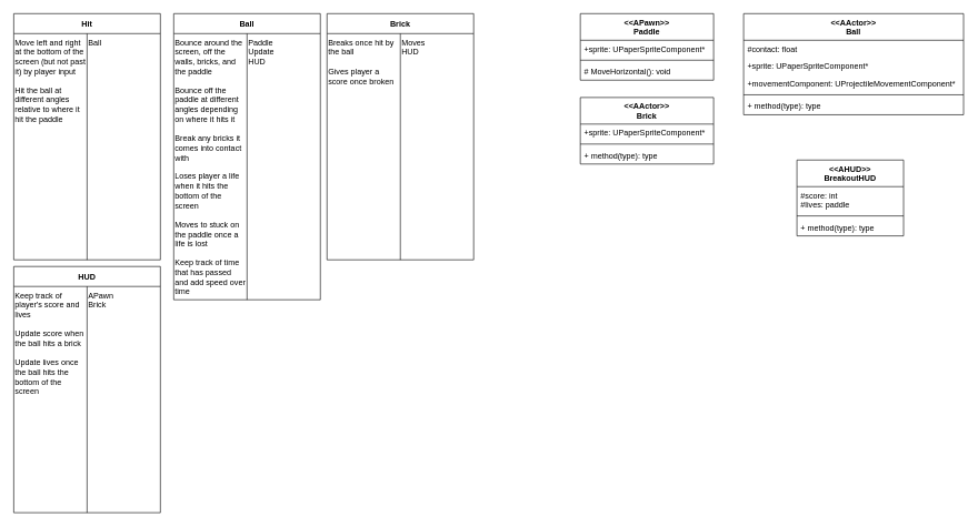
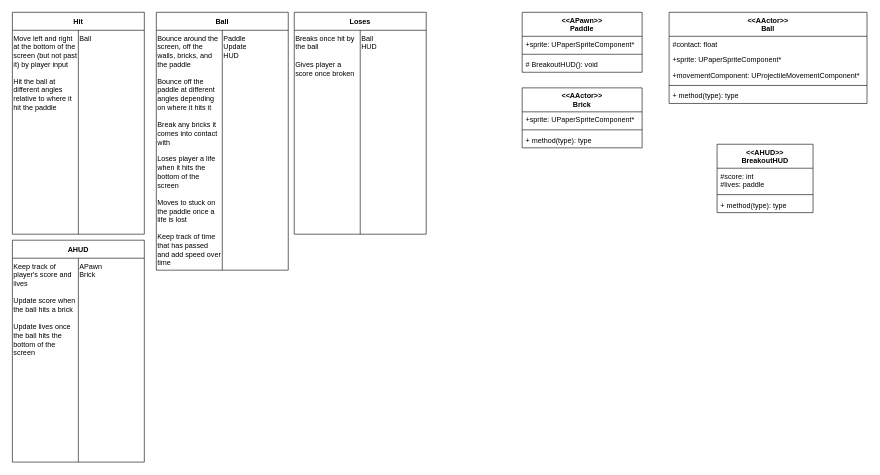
  <mxCell id="0" />
  <mxCell id="1" parent="0" />
  <mxCell id="2" value="Hit" style="shape=table;startSize=30;container=1;collapsible=0;childLayout=tableLayout;fontStyle=1;align=center;swimlaneLine=1;verticalAlign=middle;" vertex="1" parent="1"><mxGeometry x="20" y="20" width="220" height="370" as="geometry" /></mxCell>
  <mxCell id="3" value="" style="shape=tableRow;horizontal=0;startSize=0;swimlaneHead=0;swimlaneBody=0;top=0;left=0;bottom=0;right=0;collapsible=0;dropTarget=0;fillColor=none;points=[[0,0.5],[1,0.5]];portConstraint=eastwest;" vertex="1" parent="2"><mxGeometry y="30" width="220" height="340" as="geometry" /></mxCell>
  <mxCell id="4" value="Move left and right at the bottom of the screen (but not past it) by player input&lt;br&gt;&lt;br&gt;Hit the ball at different angles relative to where it hit the paddle" style="shape=partialRectangle;html=1;whiteSpace=wrap;connectable=0;fillColor=none;top=0;left=0;bottom=0;right=0;overflow=hidden;align=left;verticalAlign=top;" vertex="1" parent="3"><mxGeometry width="110" height="340" as="geometry"><mxRectangle width="110" height="340" as="alternateBounds" /></mxGeometry></mxCell>
  <mxCell id="5" value="Ball&lt;br&gt;" style="shape=partialRectangle;html=1;whiteSpace=wrap;connectable=0;fillColor=none;top=0;left=0;bottom=0;right=0;overflow=hidden;align=left;verticalAlign=top;" vertex="1" parent="3"><mxGeometry x="110" width="110" height="340" as="geometry"><mxRectangle width="110" height="340" as="alternateBounds" /></mxGeometry></mxCell>
  <mxCell id="6" value="Ball" style="shape=table;startSize=30;container=1;collapsible=0;childLayout=tableLayout;fontStyle=1;align=center;swimlaneLine=1;verticalAlign=middle;" vertex="1" parent="1"><mxGeometry x="260" y="20" width="220" height="430" as="geometry" /></mxCell>
  <mxCell id="7" value="" style="shape=tableRow;horizontal=0;startSize=0;swimlaneHead=0;swimlaneBody=0;top=0;left=0;bottom=0;right=0;collapsible=0;dropTarget=0;fillColor=none;points=[[0,0.5],[1,0.5]];portConstraint=eastwest;" vertex="1" parent="6"><mxGeometry y="30" width="220" height="400" as="geometry" /></mxCell>
  <mxCell id="8" value="Bounce around the screen, off the walls, bricks, and the paddle&lt;br&gt;&lt;br&gt;Bounce off the paddle at different angles depending on where it hits it&lt;br&gt;&lt;br&gt;Break any bricks it comes into contact with&lt;br&gt;&lt;br&gt;Loses player a life when it hits the bottom of the screen&lt;br&gt;&lt;br&gt;Moves to stuck on the paddle once a life is lost&lt;br&gt;&lt;br&gt;Keep track of time that has passed and add speed over time" style="shape=partialRectangle;html=1;whiteSpace=wrap;connectable=0;fillColor=none;top=0;left=0;bottom=0;right=0;overflow=hidden;align=left;verticalAlign=top;" vertex="1" parent="7"><mxGeometry width="110" height="400" as="geometry"><mxRectangle width="110" height="400" as="alternateBounds" /></mxGeometry></mxCell>
  <mxCell id="9" value="Paddle&lt;br&gt;Update&lt;br&gt;HUD" style="shape=partialRectangle;html=1;whiteSpace=wrap;connectable=0;fillColor=none;top=0;left=0;bottom=0;right=0;overflow=hidden;align=left;verticalAlign=top;" vertex="1" parent="7"><mxGeometry x="110" width="110" height="400" as="geometry"><mxRectangle width="110" height="400" as="alternateBounds" /></mxGeometry></mxCell>
- <mxCell id="10" value="Brick" style="shape=table;startSize=30;container=1;collapsible=0;childLayout=tableLayout;fontStyle=1;align=center;swimlaneLine=1;verticalAlign=middle;" vertex="1" parent="1"><mxGeometry x="490" y="20" width="220" height="370" as="geometry" /></mxCell>
+ <mxCell id="10" value="Loses" style="shape=table;startSize=30;container=1;collapsible=0;childLayout=tableLayout;fontStyle=1;align=center;swimlaneLine=1;verticalAlign=middle;" vertex="1" parent="1"><mxGeometry x="490" y="20" width="220" height="370" as="geometry" /></mxCell>
  <mxCell id="11" value="" style="shape=tableRow;horizontal=0;startSize=0;swimlaneHead=0;swimlaneBody=0;top=0;left=0;bottom=0;right=0;collapsible=0;dropTarget=0;fillColor=none;points=[[0,0.5],[1,0.5]];portConstraint=eastwest;" vertex="1" parent="10"><mxGeometry y="30" width="220" height="340" as="geometry" /></mxCell>
  <mxCell id="12" value="Breaks once hit by the ball&lt;br&gt;&lt;br&gt;Gives player a score once broken" style="shape=partialRectangle;html=1;whiteSpace=wrap;connectable=0;fillColor=none;top=0;left=0;bottom=0;right=0;overflow=hidden;align=left;verticalAlign=top;" vertex="1" parent="11"><mxGeometry width="110" height="340" as="geometry"><mxRectangle width="110" height="340" as="alternateBounds" /></mxGeometry></mxCell>
- <mxCell id="13" value="Moves&lt;br&gt;HUD" style="shape=partialRectangle;html=1;whiteSpace=wrap;connectable=0;fillColor=none;top=0;left=0;bottom=0;right=0;overflow=hidden;align=left;verticalAlign=top;" vertex="1" parent="11"><mxGeometry x="110" width="110" height="340" as="geometry"><mxRectangle width="110" height="340" as="alternateBounds" /></mxGeometry></mxCell>
- <mxCell id="14" value="HUD" style="shape=table;startSize=30;container=1;collapsible=0;childLayout=tableLayout;fontStyle=1;align=center;swimlaneLine=1;verticalAlign=middle;" vertex="1" parent="1"><mxGeometry x="20" y="400" width="220" height="370" as="geometry" /></mxCell>
+ <mxCell id="13" value="Ball&lt;br&gt;HUD" style="shape=partialRectangle;html=1;whiteSpace=wrap;connectable=0;fillColor=none;top=0;left=0;bottom=0;right=0;overflow=hidden;align=left;verticalAlign=top;" vertex="1" parent="11"><mxGeometry x="110" width="110" height="340" as="geometry"><mxRectangle width="110" height="340" as="alternateBounds" /></mxGeometry></mxCell>
+ <mxCell id="14" value="AHUD" style="shape=table;startSize=30;container=1;collapsible=0;childLayout=tableLayout;fontStyle=1;align=center;swimlaneLine=1;verticalAlign=middle;" vertex="1" parent="1"><mxGeometry x="20" y="400" width="220" height="370" as="geometry" /></mxCell>
  <mxCell id="15" value="" style="shape=tableRow;horizontal=0;startSize=0;swimlaneHead=0;swimlaneBody=0;top=0;left=0;bottom=0;right=0;collapsible=0;dropTarget=0;fillColor=none;points=[[0,0.5],[1,0.5]];portConstraint=eastwest;" vertex="1" parent="14"><mxGeometry y="30" width="220" height="340" as="geometry" /></mxCell>
  <mxCell id="16" value="Keep track of player's score and lives&lt;br&gt;&lt;br&gt;Update score when the ball hits a brick&lt;br&gt;&lt;br&gt;Update lives once the ball hits the bottom of the screen" style="shape=partialRectangle;html=1;whiteSpace=wrap;connectable=0;fillColor=none;top=0;left=0;bottom=0;right=0;overflow=hidden;align=left;verticalAlign=top;" vertex="1" parent="15"><mxGeometry width="110" height="340" as="geometry"><mxRectangle width="110" height="340" as="alternateBounds" /></mxGeometry></mxCell>
  <mxCell id="17" value="APawn&lt;br&gt;Brick" style="shape=partialRectangle;html=1;whiteSpace=wrap;connectable=0;fillColor=none;top=0;left=0;bottom=0;right=0;overflow=hidden;align=left;verticalAlign=top;" vertex="1" parent="15"><mxGeometry x="110" width="110" height="340" as="geometry"><mxRectangle width="110" height="340" as="alternateBounds" /></mxGeometry></mxCell>
  <mxCell id="18" value="&lt;&lt;APawn&gt;&gt;&#10;Paddle" style="swimlane;fontStyle=1;align=center;verticalAlign=top;childLayout=stackLayout;horizontal=1;startSize=40;horizontalStack=0;resizeParent=1;resizeParentMax=0;resizeLast=0;collapsible=1;marginBottom=0;" vertex="1" parent="1"><mxGeometry x="870" y="20" width="200" height="100" as="geometry" /></mxCell>
  <mxCell id="19" value="+sprite: UPaperSpriteComponent*" style="text;strokeColor=none;fillColor=none;align=left;verticalAlign=top;spacingLeft=4;spacingRight=4;overflow=hidden;rotatable=0;points=[[0,0.5],[1,0.5]];portConstraint=eastwest;" vertex="1" parent="18"><mxGeometry y="40" width="200" height="26" as="geometry" /></mxCell>
  <mxCell id="20" value="" style="line;strokeWidth=1;fillColor=none;align=left;verticalAlign=middle;spacingTop=-1;spacingLeft=3;spacingRight=3;rotatable=0;labelPosition=right;points=[];portConstraint=eastwest;strokeColor=inherit;" vertex="1" parent="18"><mxGeometry y="66" width="200" height="8" as="geometry" /></mxCell>
- <mxCell id="21" value="# MoveHorizontal(): void" style="text;strokeColor=none;fillColor=none;align=left;verticalAlign=top;spacingLeft=4;spacingRight=4;overflow=hidden;rotatable=0;points=[[0,0.5],[1,0.5]];portConstraint=eastwest;" vertex="1" parent="18"><mxGeometry y="74" width="200" height="26" as="geometry" /></mxCell>
+ <mxCell id="21" value="# BreakoutHUD(): void" style="text;strokeColor=none;fillColor=none;align=left;verticalAlign=top;spacingLeft=4;spacingRight=4;overflow=hidden;rotatable=0;points=[[0,0.5],[1,0.5]];portConstraint=eastwest;" vertex="1" parent="18"><mxGeometry y="74" width="200" height="26" as="geometry" /></mxCell>
  <mxCell id="22" value="&lt;&lt;AActor&gt;&gt;&#10;Ball" style="swimlane;fontStyle=1;align=center;verticalAlign=top;childLayout=stackLayout;horizontal=1;startSize=40;horizontalStack=0;resizeParent=1;resizeParentMax=0;resizeLast=0;collapsible=1;marginBottom=0;" vertex="1" parent="1"><mxGeometry x="1115" y="20" width="330" height="152" as="geometry" /></mxCell>
  <mxCell id="23" value="#contact: float" style="text;strokeColor=none;fillColor=none;align=left;verticalAlign=top;spacingLeft=4;spacingRight=4;overflow=hidden;rotatable=0;points=[[0,0.5],[1,0.5]];portConstraint=eastwest;" vertex="1" parent="22"><mxGeometry y="40" width="330" height="26" as="geometry" /></mxCell>
  <mxCell id="24" value="+sprite: UPaperSpriteComponent*" style="text;strokeColor=none;fillColor=none;align=left;verticalAlign=top;spacingLeft=4;spacingRight=4;overflow=hidden;rotatable=0;points=[[0,0.5],[1,0.5]];portConstraint=eastwest;" vertex="1" parent="22"><mxGeometry y="66" width="330" height="26" as="geometry" /></mxCell>
  <mxCell id="25" value="+movementComponent: UProjectileMovementComponent*" style="text;strokeColor=none;fillColor=none;align=left;verticalAlign=top;spacingLeft=4;spacingRight=4;overflow=hidden;rotatable=0;points=[[0,0.5],[1,0.5]];portConstraint=eastwest;" vertex="1" parent="22"><mxGeometry y="92" width="330" height="26" as="geometry" /></mxCell>
  <mxCell id="26" value="" style="line;strokeWidth=1;fillColor=none;align=left;verticalAlign=middle;spacingTop=-1;spacingLeft=3;spacingRight=3;rotatable=0;labelPosition=right;points=[];portConstraint=eastwest;strokeColor=inherit;" vertex="1" parent="22"><mxGeometry y="118" width="330" height="8" as="geometry" /></mxCell>
  <mxCell id="27" value="+ method(type): type" style="text;strokeColor=none;fillColor=none;align=left;verticalAlign=top;spacingLeft=4;spacingRight=4;overflow=hidden;rotatable=0;points=[[0,0.5],[1,0.5]];portConstraint=eastwest;" vertex="1" parent="22"><mxGeometry y="126" width="330" height="26" as="geometry" /></mxCell>
  <mxCell id="28" value="&lt;&lt;AActor&gt;&gt;&#10;Brick" style="swimlane;fontStyle=1;align=center;verticalAlign=top;childLayout=stackLayout;horizontal=1;startSize=40;horizontalStack=0;resizeParent=1;resizeParentMax=0;resizeLast=0;collapsible=1;marginBottom=0;" vertex="1" parent="1"><mxGeometry x="870" y="146" width="200" height="100" as="geometry" /></mxCell>
  <mxCell id="29" value="+sprite: UPaperSpriteComponent*" style="text;strokeColor=none;fillColor=none;align=left;verticalAlign=top;spacingLeft=4;spacingRight=4;overflow=hidden;rotatable=0;points=[[0,0.5],[1,0.5]];portConstraint=eastwest;" vertex="1" parent="28"><mxGeometry y="40" width="200" height="26" as="geometry" /></mxCell>
  <mxCell id="30" value="" style="line;strokeWidth=1;fillColor=none;align=left;verticalAlign=middle;spacingTop=-1;spacingLeft=3;spacingRight=3;rotatable=0;labelPosition=right;points=[];portConstraint=eastwest;strokeColor=inherit;" vertex="1" parent="28"><mxGeometry y="66" width="200" height="8" as="geometry" /></mxCell>
  <mxCell id="31" value="+ method(type): type" style="text;strokeColor=none;fillColor=none;align=left;verticalAlign=top;spacingLeft=4;spacingRight=4;overflow=hidden;rotatable=0;points=[[0,0.5],[1,0.5]];portConstraint=eastwest;" vertex="1" parent="28"><mxGeometry y="74" width="200" height="26" as="geometry" /></mxCell>
  <mxCell id="32" value="&lt;&lt;AHUD&gt;&gt;&#10;BreakoutHUD" style="swimlane;fontStyle=1;align=center;verticalAlign=top;childLayout=stackLayout;horizontal=1;startSize=40;horizontalStack=0;resizeParent=1;resizeParentMax=0;resizeLast=0;collapsible=1;marginBottom=0;" vertex="1" parent="1"><mxGeometry x="1195" y="240" width="160" height="114" as="geometry" /></mxCell>
  <mxCell id="33" value="#score: int&#10;#lives: paddle" style="text;strokeColor=none;fillColor=none;align=left;verticalAlign=top;spacingLeft=4;spacingRight=4;overflow=hidden;rotatable=0;points=[[0,0.5],[1,0.5]];portConstraint=eastwest;" vertex="1" parent="32"><mxGeometry y="40" width="160" height="40" as="geometry" /></mxCell>
  <mxCell id="34" value="" style="line;strokeWidth=1;fillColor=none;align=left;verticalAlign=middle;spacingTop=-1;spacingLeft=3;spacingRight=3;rotatable=0;labelPosition=right;points=[];portConstraint=eastwest;strokeColor=inherit;" vertex="1" parent="32"><mxGeometry y="80" width="160" height="8" as="geometry" /></mxCell>
  <mxCell id="35" value="+ method(type): type" style="text;strokeColor=none;fillColor=none;align=left;verticalAlign=top;spacingLeft=4;spacingRight=4;overflow=hidden;rotatable=0;points=[[0,0.5],[1,0.5]];portConstraint=eastwest;" vertex="1" parent="32"><mxGeometry y="88" width="160" height="26" as="geometry" /></mxCell>
